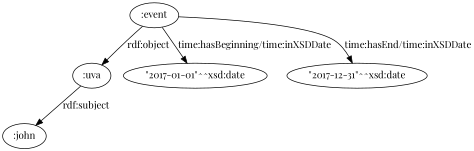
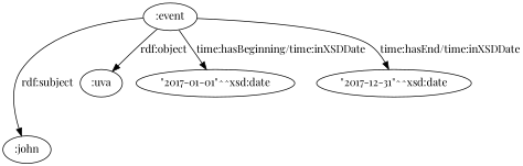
  digraph {
    fontname="Playfair Display"
    node [fontname="Playfair Display"]
    edge [fontname="Playfair Display"]
    n1 [label=<:event>]
    n2 [label=<:john>]
    n3 [label=<:uva>]
    n4 [label=<"2017-01-01"^^xsd:date>]
    n5 [label=<"2017-12-31"^^xsd:date>]
-   n3 -> n2 [label=<rdf:subject>]
+   n1 -> n2 [label=<rdf:subject>]
    n1 -> n3 [label=<rdf:object>]
    n1 -> n4 [label=<time:hasBeginning/time:inXSDDate>]
    n1 -> n5 [label=<time:hasEnd/time:inXSDDate>]
  }
